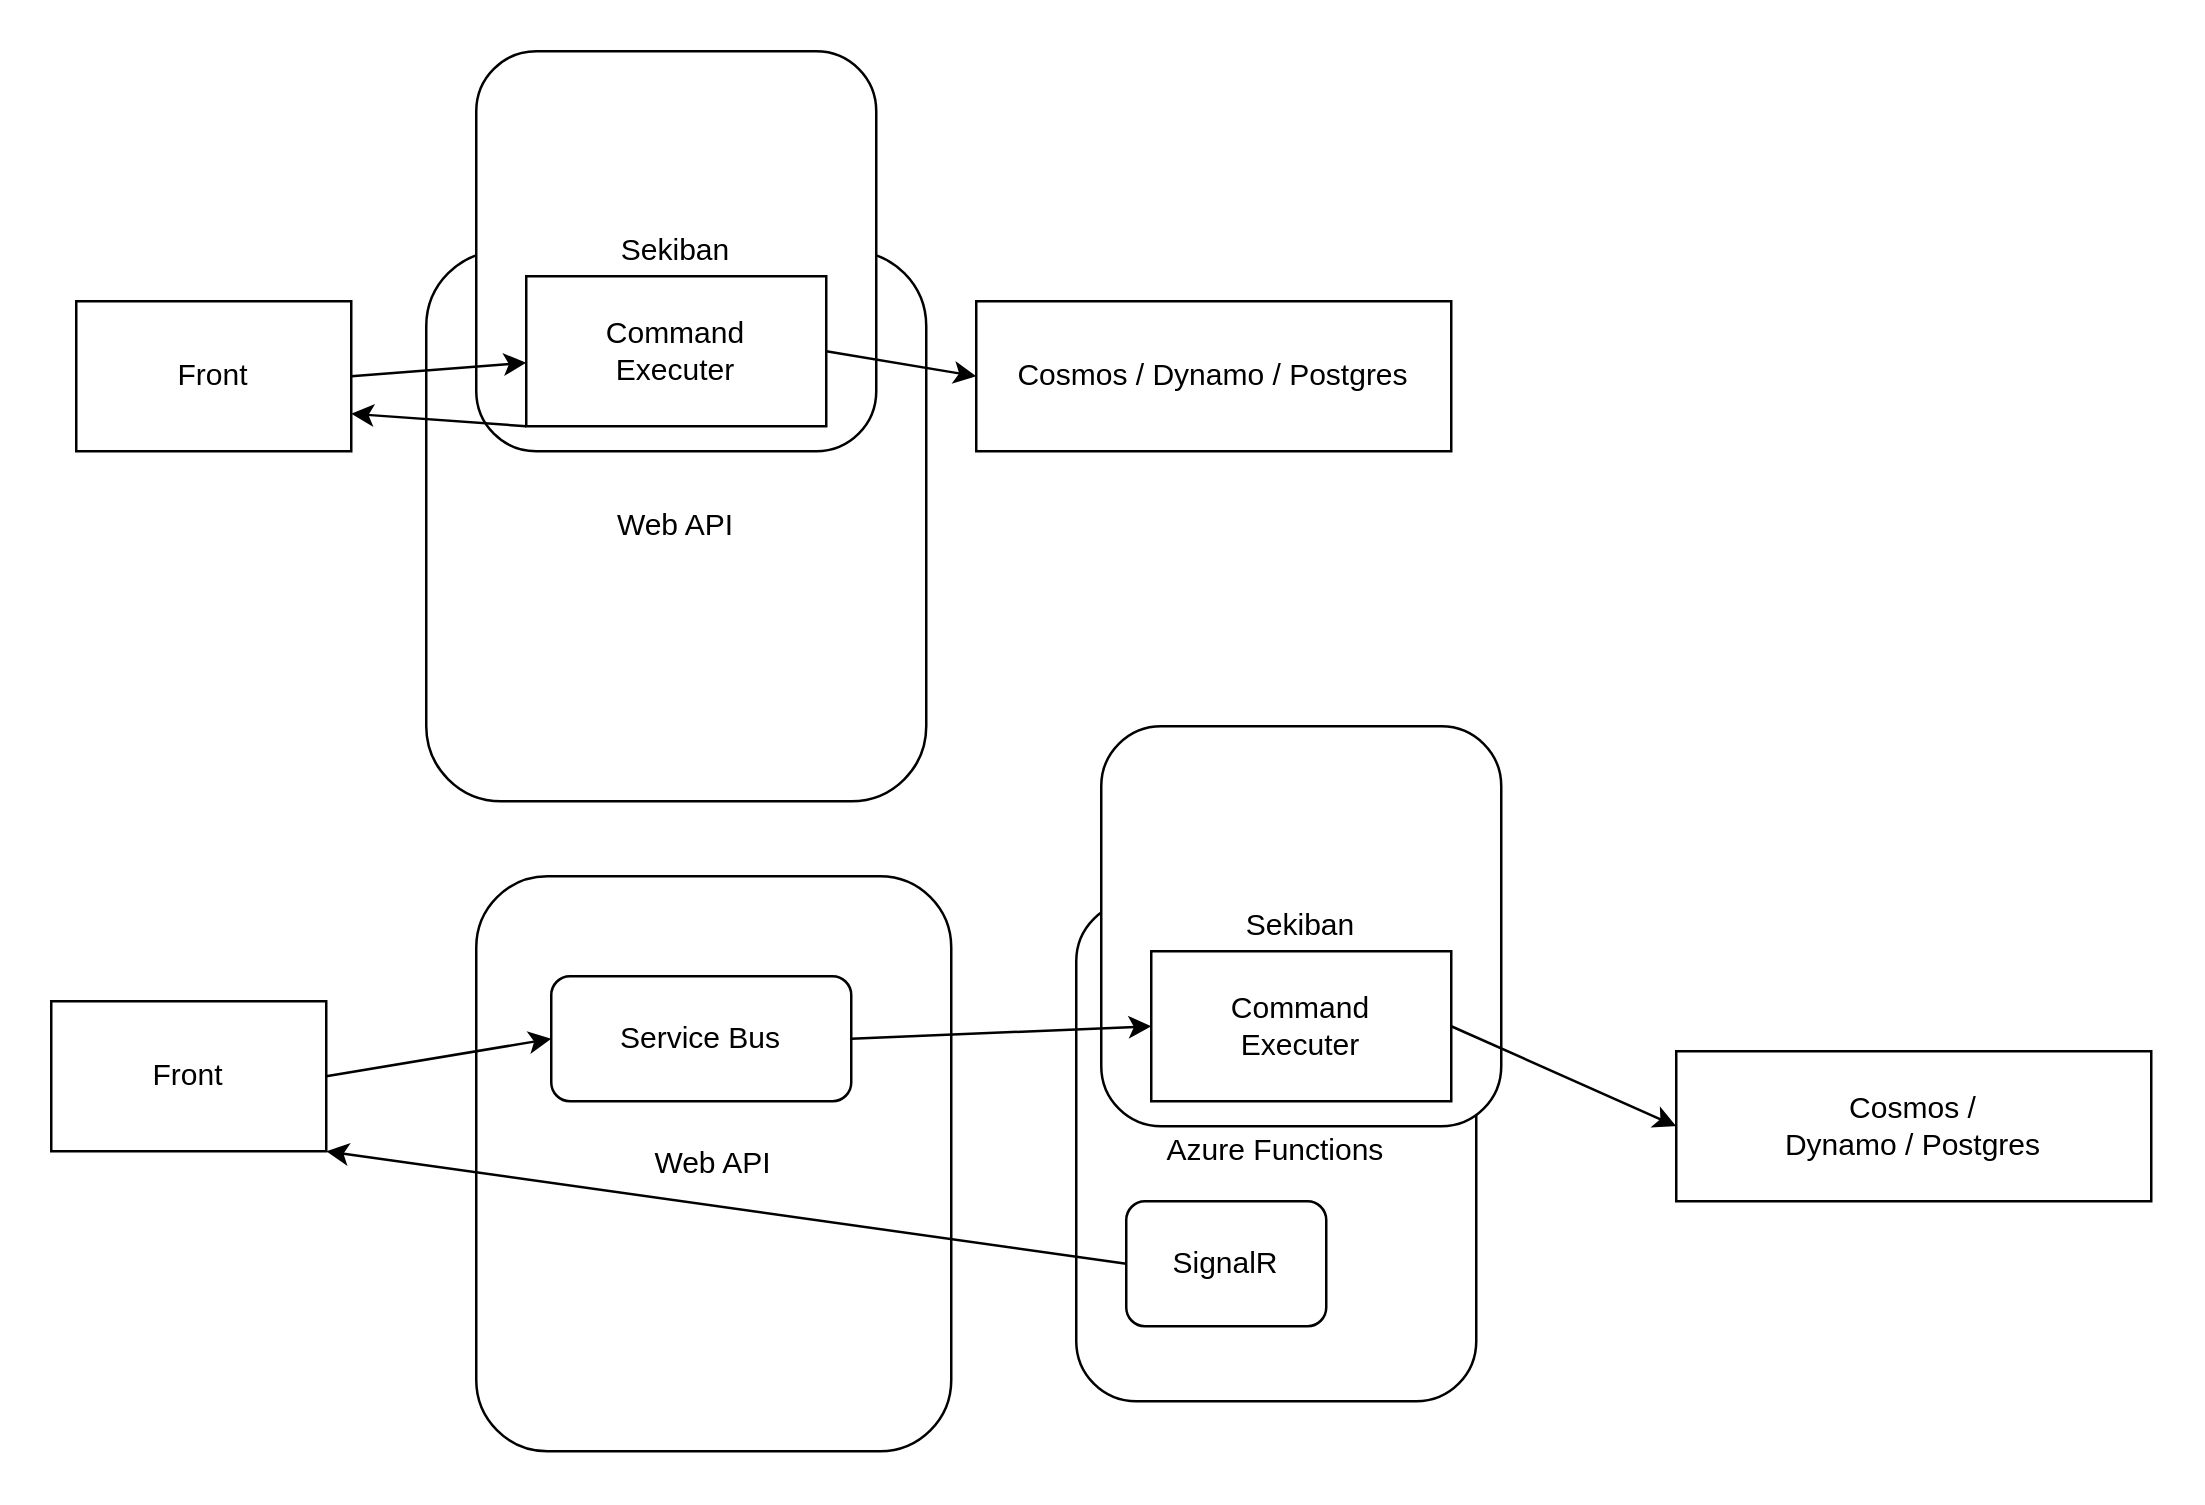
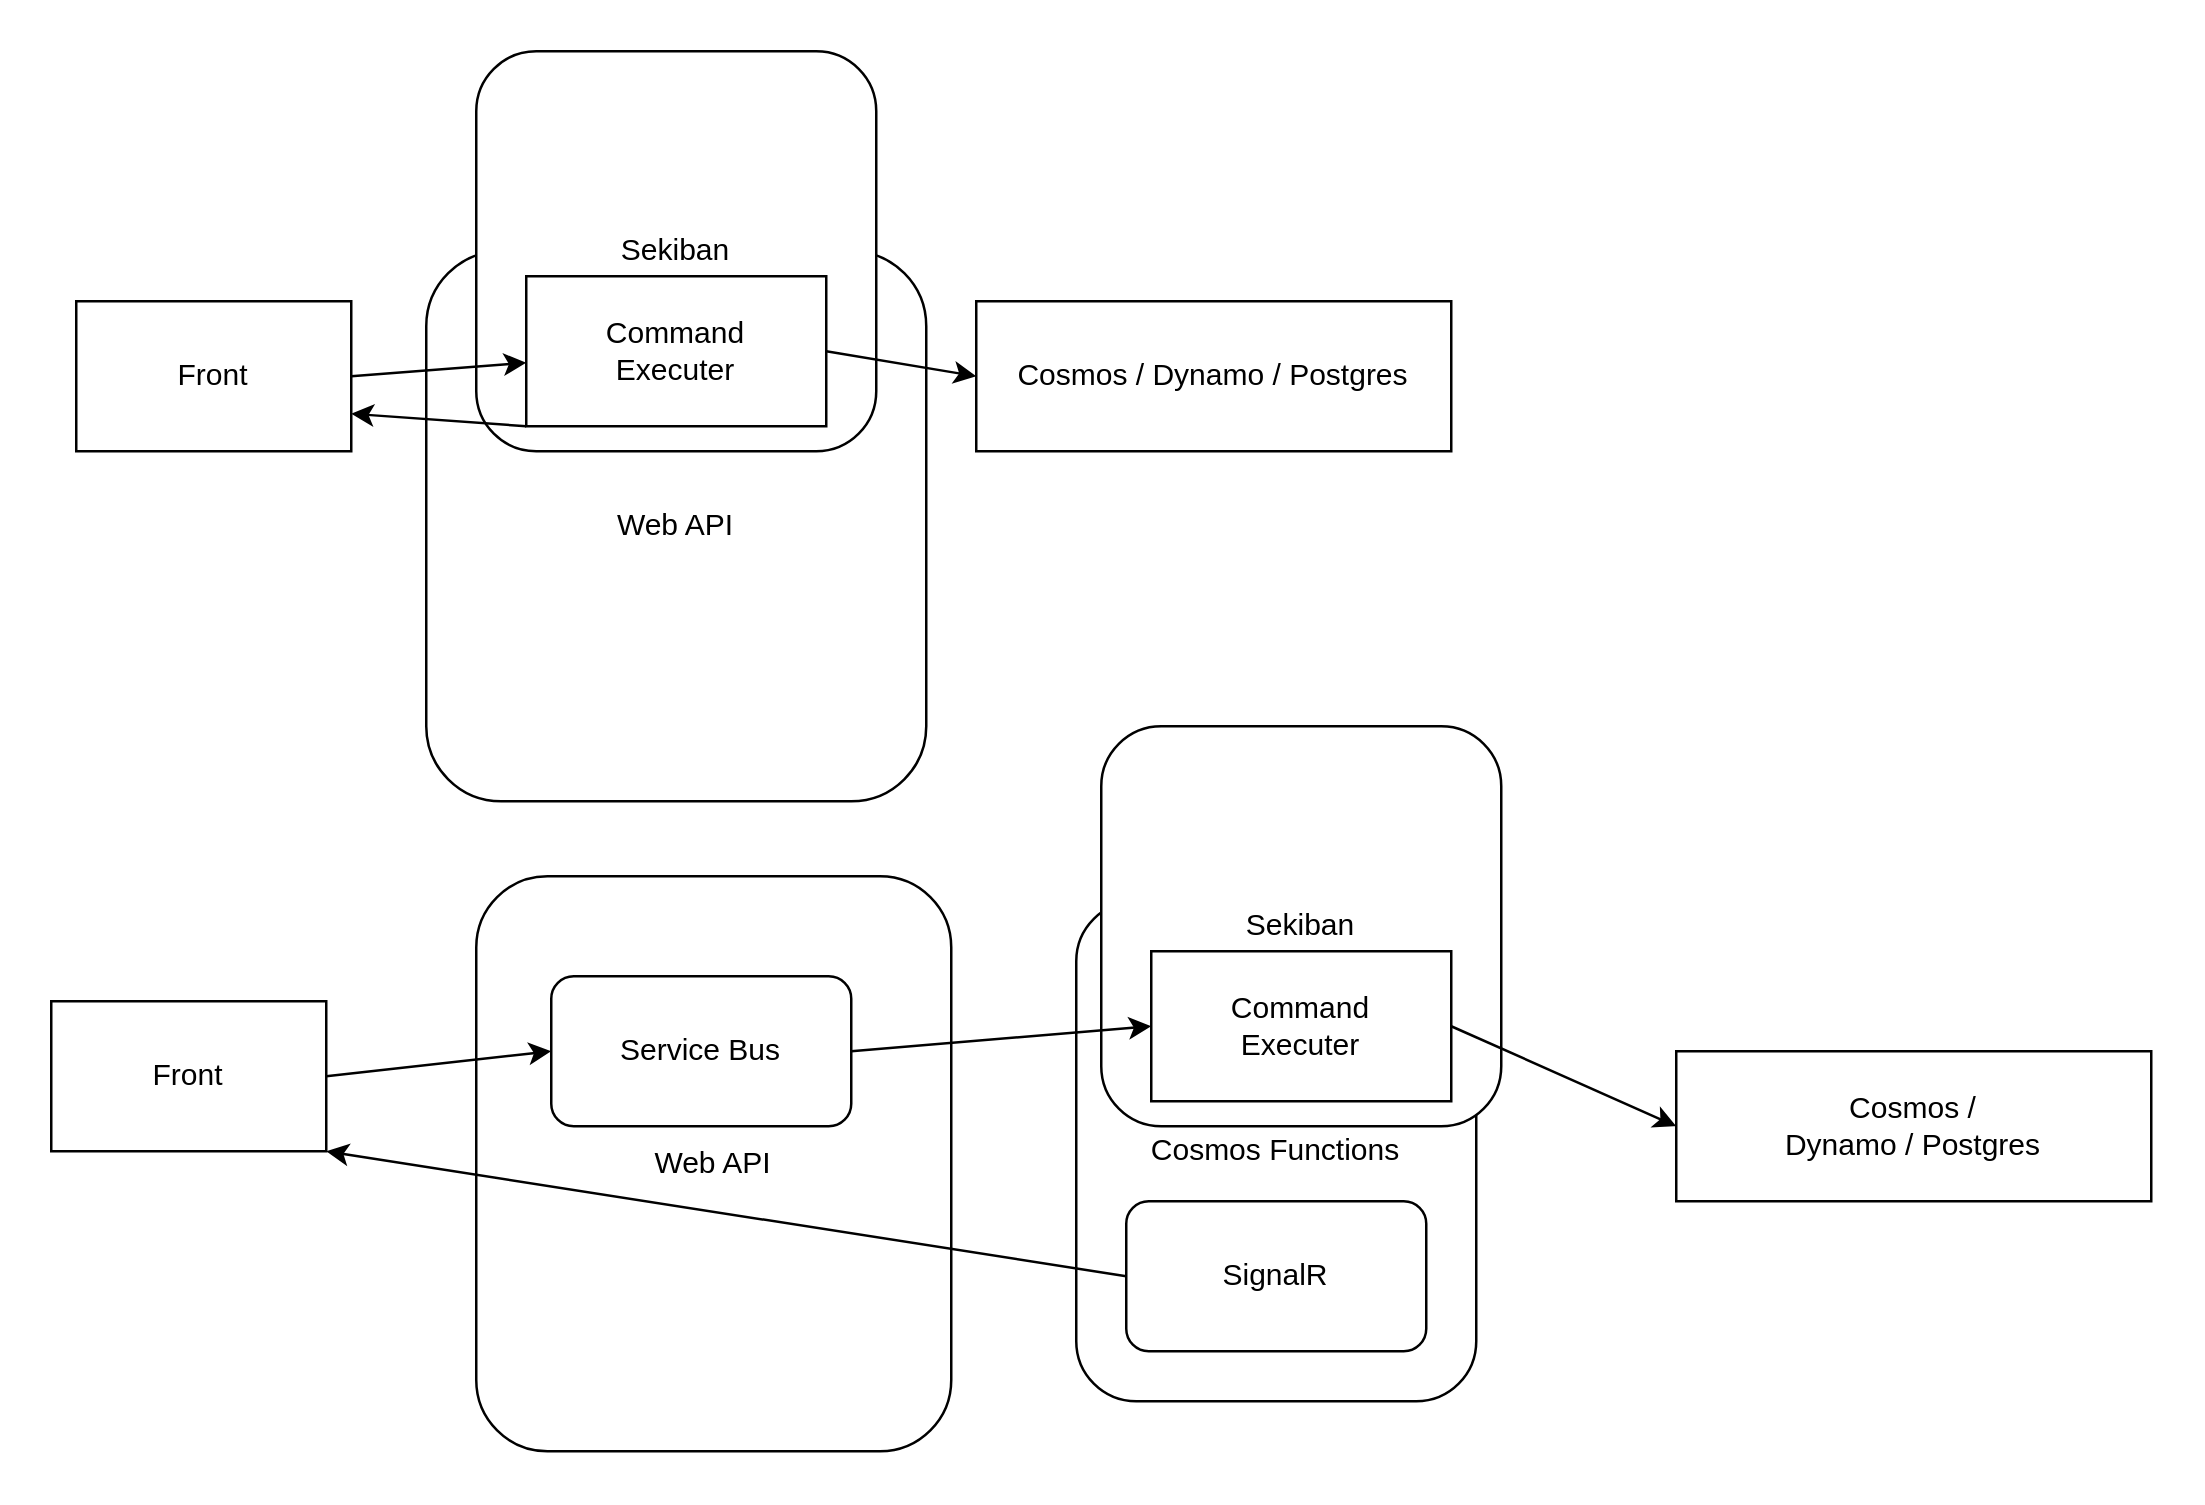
  <mxCell id="0" />
  <mxCell id="1" parent="0" />
  <mxCell id="2" value="Web API" style="rounded=1;whiteSpace=wrap;html=1;" vertex="1" parent="1"><mxGeometry x="170" y="100" width="200" height="220" as="geometry" /></mxCell>
  <mxCell id="3" value="Sekiban" style="rounded=1;whiteSpace=wrap;html=1;" vertex="1" parent="1"><mxGeometry x="190" y="20" width="160" height="160" as="geometry" /></mxCell>
- <mxCell id="4" value="Azure Functions" style="rounded=1;whiteSpace=wrap;html=1;" vertex="1" parent="1"><mxGeometry x="430" y="360" width="160" height="200" as="geometry" /></mxCell>
+ <mxCell id="4" value="Cosmos Functions" style="rounded=1;whiteSpace=wrap;html=1;" vertex="1" parent="1"><mxGeometry x="430" y="360" width="160" height="200" as="geometry" /></mxCell>
  <mxCell id="5" value="Sekiban" style="rounded=1;whiteSpace=wrap;html=1;" vertex="1" parent="1"><mxGeometry x="440" y="290" width="160" height="160" as="geometry" /></mxCell>
  <mxCell id="6" value="Web API" style="rounded=1;whiteSpace=wrap;html=1;" vertex="1" parent="1"><mxGeometry x="190" y="350" width="190" height="230" as="geometry" /></mxCell>
  <mxCell id="7" style="edgeStyle=none;html=1;exitX=1;exitY=0.5;exitDx=0;exitDy=0;" edge="1" parent="1" source="8" target="11"><mxGeometry relative="1" as="geometry" /></mxCell>
  <mxCell id="8" value="Front" style="rounded=0;whiteSpace=wrap;html=1;" vertex="1" parent="1"><mxGeometry x="30" y="120" width="110" height="60" as="geometry" /></mxCell>
  <mxCell id="9" style="edgeStyle=none;html=1;exitX=1;exitY=0.5;exitDx=0;exitDy=0;entryX=0;entryY=0.5;entryDx=0;entryDy=0;" edge="1" parent="1" source="11" target="12"><mxGeometry relative="1" as="geometry" /></mxCell>
  <mxCell id="10" style="edgeStyle=none;html=1;exitX=0;exitY=1;exitDx=0;exitDy=0;entryX=1;entryY=0.75;entryDx=0;entryDy=0;" edge="1" parent="1" source="11" target="8"><mxGeometry relative="1" as="geometry" /></mxCell>
  <mxCell id="11" value="Command&lt;br&gt;Executer" style="rounded=0;whiteSpace=wrap;html=1;" vertex="1" parent="1"><mxGeometry x="210" y="110" width="120" height="60" as="geometry" /></mxCell>
  <mxCell id="12" value="Cosmos / Dynamo / Postgres" style="rounded=0;whiteSpace=wrap;html=1;" vertex="1" parent="1"><mxGeometry x="390" y="120" width="190" height="60" as="geometry" /></mxCell>
  <mxCell id="13" style="edgeStyle=none;html=1;exitX=1;exitY=0.5;exitDx=0;exitDy=0;entryX=0;entryY=0.5;entryDx=0;entryDy=0;" edge="1" parent="1" source="14" target="19"><mxGeometry relative="1" as="geometry" /></mxCell>
  <mxCell id="14" value="Front" style="rounded=0;whiteSpace=wrap;html=1;" vertex="1" parent="1"><mxGeometry x="20" y="400" width="110" height="60" as="geometry" /></mxCell>
  <mxCell id="15" style="edgeStyle=none;html=1;exitX=1;exitY=0.5;exitDx=0;exitDy=0;entryX=0;entryY=0.5;entryDx=0;entryDy=0;" edge="1" parent="1" source="16" target="17"><mxGeometry relative="1" as="geometry" /></mxCell>
  <mxCell id="16" value="Command&lt;br&gt;Executer" style="rounded=0;whiteSpace=wrap;html=1;" vertex="1" parent="1"><mxGeometry x="460" y="380" width="120" height="60" as="geometry" /></mxCell>
  <mxCell id="17" value="Cosmos /&lt;br&gt;Dynamo / Postgres" style="rounded=0;whiteSpace=wrap;html=1;" vertex="1" parent="1"><mxGeometry x="670" y="420" width="190" height="60" as="geometry" /></mxCell>
  <mxCell id="18" style="edgeStyle=none;html=1;exitX=1;exitY=0.5;exitDx=0;exitDy=0;entryX=0;entryY=0.5;entryDx=0;entryDy=0;" edge="1" parent="1" source="19" target="16"><mxGeometry relative="1" as="geometry" /></mxCell>
- <mxCell id="19" value="Service Bus" style="rounded=1;whiteSpace=wrap;html=1;" vertex="1" parent="1"><mxGeometry x="220" y="390" width="120" height="50" as="geometry" /></mxCell>
+ <mxCell id="19" value="Service Bus" style="rounded=1;whiteSpace=wrap;html=1;" vertex="1" parent="1"><mxGeometry x="220" y="390" width="120" height="60" as="geometry" /></mxCell>
  <mxCell id="20" style="edgeStyle=none;html=1;exitX=0;exitY=0.5;exitDx=0;exitDy=0;entryX=1;entryY=1;entryDx=0;entryDy=0;" edge="1" parent="1" source="21" target="14"><mxGeometry relative="1" as="geometry" /></mxCell>
- <mxCell id="21" value="SignalR" style="rounded=1;whiteSpace=wrap;html=1;" vertex="1" parent="1"><mxGeometry x="450" y="480" width="80" height="50" as="geometry" /></mxCell>
+ <mxCell id="21" value="SignalR" style="rounded=1;whiteSpace=wrap;html=1;" vertex="1" parent="1"><mxGeometry x="450" y="480" width="120" height="60" as="geometry" /></mxCell>
